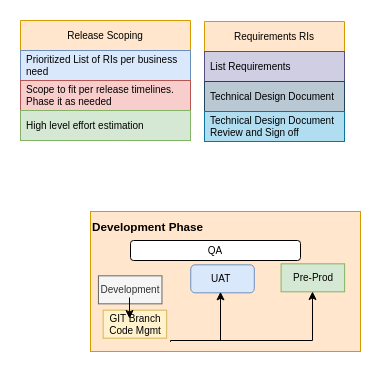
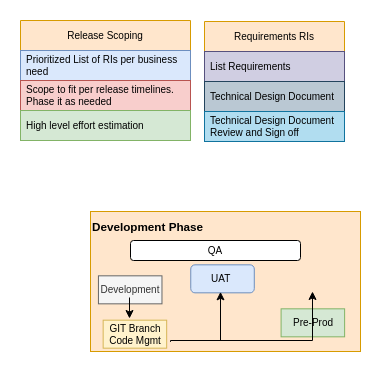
  <mxCell id="0" />
  <mxCell id="1" parent="0" />
  <mxCell id="2" value="Release Scoping" style="swimlane;fontStyle=0;childLayout=stackLayout;horizontal=1;startSize=30;horizontalStack=0;resizeParent=1;resizeParentMax=0;resizeLast=0;collapsible=1;marginBottom=0;fillColor=#ffe6cc;strokeColor=#d79b00;fontSize=10;" vertex="1" parent="1"><mxGeometry x="20" y="20" width="170" height="120" as="geometry" /></mxCell>
  <mxCell id="3" value="Prioritized List of RIs per business need" style="text;strokeColor=#6c8ebf;fillColor=#dae8fc;align=left;verticalAlign=middle;spacingLeft=4;spacingRight=4;overflow=hidden;points=[[0,0.5],[1,0.5]];portConstraint=eastwest;rotatable=0;fontSize=10;whiteSpace=wrap;" vertex="1" parent="2"><mxGeometry y="30" width="170" height="30" as="geometry" /></mxCell>
  <mxCell id="4" value="Scope to fit per release timelines. Phase it as needed" style="text;strokeColor=#b85450;fillColor=#f8cecc;align=left;verticalAlign=middle;spacingLeft=4;spacingRight=4;overflow=hidden;points=[[0,0.5],[1,0.5]];portConstraint=eastwest;rotatable=0;fontSize=10;whiteSpace=wrap;" vertex="1" parent="2"><mxGeometry y="60" width="170" height="30" as="geometry" /></mxCell>
  <mxCell id="5" value="High level effort estimation" style="text;strokeColor=#82b366;fillColor=#d5e8d4;align=left;verticalAlign=middle;spacingLeft=4;spacingRight=4;overflow=hidden;points=[[0,0.5],[1,0.5]];portConstraint=eastwest;rotatable=0;fontSize=10;" vertex="1" parent="2"><mxGeometry y="90" width="170" height="30" as="geometry" /></mxCell>
  <mxCell id="6" value="Requirements RIs" style="swimlane;fontStyle=0;childLayout=stackLayout;horizontal=1;startSize=30;horizontalStack=0;resizeParent=1;resizeParentMax=0;resizeLast=0;collapsible=1;marginBottom=0;fontSize=10;fillColor=#ffe6cc;strokeColor=#d79b00;" vertex="1" parent="1"><mxGeometry x="204" y="21" width="140" height="120" as="geometry"><mxRectangle x="274" y="60" width="130" height="30" as="alternateBounds" /></mxGeometry></mxCell>
  <mxCell id="7" value="List Requirements" style="text;strokeColor=#56517e;fillColor=#d0cee2;align=left;verticalAlign=middle;spacingLeft=4;spacingRight=4;overflow=hidden;points=[[0,0.5],[1,0.5]];portConstraint=eastwest;rotatable=0;fontSize=10;" vertex="1" parent="6"><mxGeometry y="30" width="140" height="30" as="geometry" /></mxCell>
  <mxCell id="8" value="Technical Design Document" style="text;strokeColor=#23445d;fillColor=#bac8d3;align=left;verticalAlign=middle;spacingLeft=4;spacingRight=4;overflow=hidden;points=[[0,0.5],[1,0.5]];portConstraint=eastwest;rotatable=0;fontSize=10;" vertex="1" parent="6"><mxGeometry y="60" width="140" height="30" as="geometry" /></mxCell>
  <mxCell id="9" value="Technical Design Document Review and Sign off    " style="text;strokeColor=#10739e;fillColor=#b1ddf0;align=left;verticalAlign=middle;spacingLeft=4;spacingRight=4;overflow=hidden;points=[[0,0.5],[1,0.5]];portConstraint=eastwest;rotatable=0;fontSize=10;whiteSpace=wrap;" vertex="1" parent="6"><mxGeometry y="90" width="140" height="30" as="geometry" /></mxCell>
  <mxCell id="10" value="" style="group" vertex="1" connectable="0" parent="1"><mxGeometry x="90" y="211" width="270" height="140" as="geometry" /></mxCell>
  <mxCell id="11" value="" style="group;fillColor=#ffe6cc;strokeColor=#d79b00;container=0;" vertex="1" connectable="0" parent="10"><mxGeometry width="270" height="140" as="geometry" /></mxCell>
  <mxCell id="12" value="&lt;h3 style=&quot;text-align: left;&quot;&gt;Development Phase&lt;/h3&gt;&lt;div&gt;&lt;br&gt;&lt;/div&gt;&lt;div&gt;&lt;br&gt;&lt;/div&gt;&lt;div&gt;&lt;br&gt;&lt;/div&gt;&lt;div&gt;&lt;br&gt;&lt;/div&gt;&lt;div&gt;&lt;br&gt;&lt;/div&gt;&lt;div&gt;&lt;br&gt;&lt;/div&gt;&lt;div&gt;&lt;br&gt;&lt;/div&gt;&lt;div&gt;&lt;br&gt;&lt;/div&gt;&lt;div&gt;&lt;br&gt;&lt;/div&gt;" style="rounded=0;whiteSpace=wrap;html=1;fontSize=10;align=left;fillColor=#ffe6cc;strokeColor=#d79b00;" vertex="1" parent="10"><mxGeometry width="270" height="140" as="geometry" /></mxCell>
  <mxCell id="13" value="Development" style="rounded=0;whiteSpace=wrap;html=1;fontSize=10;fillColor=#f5f5f5;fontColor=#333333;strokeColor=#666666;" vertex="1" parent="10"><mxGeometry x="7.941" y="64.333" width="63.529" height="28" as="geometry" /></mxCell>
  <mxCell id="14" value="UAT&lt;span style=&quot;white-space: pre;&quot;&gt; &lt;/span&gt;" style="whiteSpace=wrap;html=1;fontSize=10;fillColor=#dae8fc;strokeColor=#6c8ebf;rounded=1;" vertex="1" parent="10"><mxGeometry x="100.265" y="53.333" width="63.529" height="28" as="geometry" /></mxCell>
- <mxCell id="15" value="Pre-Prod" style="rounded=0;whiteSpace=wrap;html=1;fontSize=10;fillColor=#d5e8d4;strokeColor=#82b366;" vertex="1" parent="10"><mxGeometry x="190.588" y="52.333" width="63.529" height="28" as="geometry" /></mxCell>
- <mxCell id="16" value="GIT Branch&lt;br&gt;Code Mgmt" style="rounded=0;whiteSpace=wrap;html=1;fontSize=10;fillColor=#fff2cc;strokeColor=#d6b656;" vertex="1" parent="10"><mxGeometry x="12.647" y="98.667" width="63.529" height="28" as="geometry" /></mxCell>
+ <mxCell id="15" value="Pre-Prod" style="rounded=0;whiteSpace=wrap;html=1;fontSize=10;fillColor=#d5e8d4;strokeColor=#82b366;" vertex="1" parent="10"><mxGeometry x="190.588" y="97.333" width="63.529" height="28" as="geometry" /></mxCell>
+ <mxCell id="16" value="GIT Branch&lt;br&gt;Code Mgmt" style="rounded=0;whiteSpace=wrap;html=1;fontSize=10;fillColor=#fff2cc;strokeColor=#d6b656;" vertex="1" parent="10"><mxGeometry x="12.647" y="108.667" width="63.529" height="28" as="geometry" /></mxCell>
  <mxCell id="17" value="" style="endArrow=classic;html=1;rounded=0;fontSize=10;" edge="1" parent="10"><mxGeometry width="50" height="50" relative="1" as="geometry"><mxPoint x="39" y="86" as="sourcePoint" /><mxPoint x="39" y="107" as="targetPoint" /></mxGeometry></mxCell>
  <mxCell id="18" value="QA" style="rounded=1;whiteSpace=wrap;html=1;fontSize=10;" vertex="1" parent="10"><mxGeometry x="40" y="29" width="170" height="20" as="geometry" /></mxCell>
  <mxCell id="19" value="" style="edgeStyle=segmentEdgeStyle;endArrow=classic;html=1;rounded=0;fontSize=10;" edge="1" parent="10"><mxGeometry width="50" height="50" relative="1" as="geometry"><mxPoint x="80" y="130.33" as="sourcePoint" /><mxPoint x="130" y="80.33" as="targetPoint" /><Array as="points"><mxPoint x="80" y="129" /><mxPoint x="130" y="129" /></Array></mxGeometry></mxCell>
  <mxCell id="20" value="" style="edgeStyle=segmentEdgeStyle;endArrow=classic;html=1;rounded=0;fontSize=10;" edge="1" parent="10"><mxGeometry width="50" height="50" relative="1" as="geometry"><mxPoint x="120" y="129" as="sourcePoint" /><mxPoint x="222" y="80" as="targetPoint" /><Array as="points"><mxPoint x="222" y="129" /></Array></mxGeometry></mxCell>
